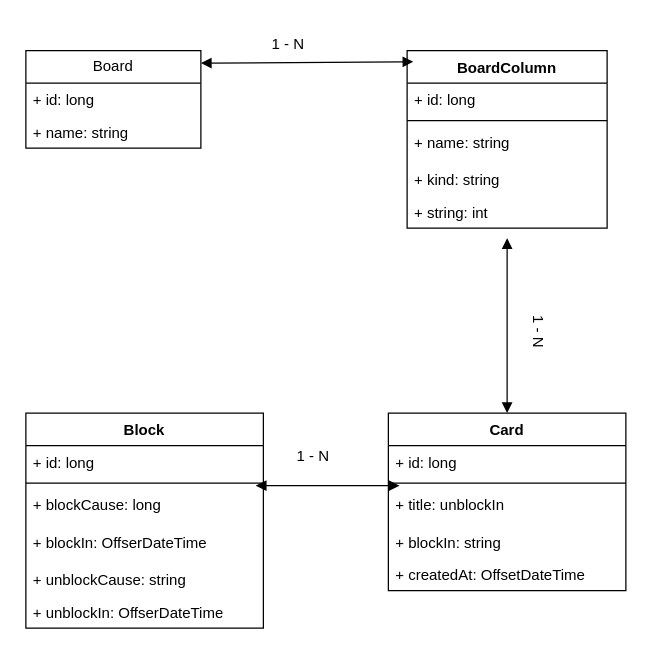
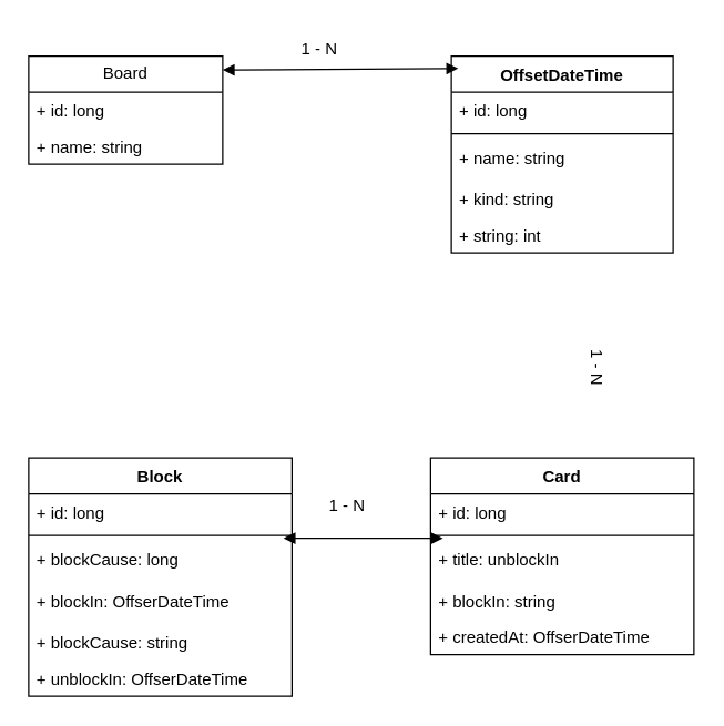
  <mxCell id="0" />
  <mxCell id="1" parent="0" />
  <mxCell id="2" value="Board" style="swimlane;fontStyle=0;childLayout=stackLayout;horizontal=1;startSize=26;fillColor=none;horizontalStack=0;resizeParent=1;resizeParentMax=0;resizeLast=0;collapsible=1;marginBottom=0;whiteSpace=wrap;html=1;" vertex="1" parent="1"><mxGeometry x="20" y="40" width="140" height="78" as="geometry" /></mxCell>
  <mxCell id="3" value="+ id: long&lt;div&gt;&lt;br&gt;&lt;/div&gt;" style="text;strokeColor=none;fillColor=none;align=left;verticalAlign=top;spacingLeft=4;spacingRight=4;overflow=hidden;rotatable=0;points=[[0,0.5],[1,0.5]];portConstraint=eastwest;whiteSpace=wrap;html=1;" vertex="1" parent="2"><mxGeometry y="26" width="140" height="26" as="geometry" /></mxCell>
  <mxCell id="4" value="+ name: string" style="text;strokeColor=none;fillColor=none;align=left;verticalAlign=top;spacingLeft=4;spacingRight=4;overflow=hidden;rotatable=0;points=[[0,0.5],[1,0.5]];portConstraint=eastwest;whiteSpace=wrap;html=1;" vertex="1" parent="2"><mxGeometry y="52" width="140" height="26" as="geometry" /></mxCell>
- <mxCell id="5" value="BoardColumn" style="swimlane;fontStyle=1;align=center;verticalAlign=top;childLayout=stackLayout;horizontal=1;startSize=26;horizontalStack=0;resizeParent=1;resizeParentMax=0;resizeLast=0;collapsible=1;marginBottom=0;whiteSpace=wrap;html=1;" vertex="1" parent="1"><mxGeometry x="325" y="40" width="160" height="142" as="geometry" /></mxCell>
+ <mxCell id="5" value="OffsetDateTime" style="swimlane;fontStyle=1;align=center;verticalAlign=top;childLayout=stackLayout;horizontal=1;startSize=26;horizontalStack=0;resizeParent=1;resizeParentMax=0;resizeLast=0;collapsible=1;marginBottom=0;whiteSpace=wrap;html=1;" vertex="1" parent="1"><mxGeometry x="325" y="40" width="160" height="142" as="geometry" /></mxCell>
  <mxCell id="6" value="+ id: long&lt;div&gt;&lt;br&gt;&lt;/div&gt;" style="text;strokeColor=none;fillColor=none;align=left;verticalAlign=top;spacingLeft=4;spacingRight=4;overflow=hidden;rotatable=0;points=[[0,0.5],[1,0.5]];portConstraint=eastwest;whiteSpace=wrap;html=1;" vertex="1" parent="5"><mxGeometry y="26" width="160" height="26" as="geometry" /></mxCell>
  <mxCell id="7" value="" style="line;strokeWidth=1;fillColor=none;align=left;verticalAlign=middle;spacingTop=-1;spacingLeft=3;spacingRight=3;rotatable=0;labelPosition=right;points=[];portConstraint=eastwest;strokeColor=inherit;" vertex="1" parent="5"><mxGeometry y="52" width="160" height="8" as="geometry" /></mxCell>
  <mxCell id="8" value="+ name: string" style="text;strokeColor=none;fillColor=none;align=left;verticalAlign=top;spacingLeft=4;spacingRight=4;overflow=hidden;rotatable=0;points=[[0,0.5],[1,0.5]];portConstraint=eastwest;whiteSpace=wrap;html=1;" vertex="1" parent="5"><mxGeometry y="60" width="160" height="30" as="geometry" /></mxCell>
  <mxCell id="9" value="&lt;div&gt;+ kind: string&lt;/div&gt;" style="text;strokeColor=none;fillColor=none;align=left;verticalAlign=top;spacingLeft=4;spacingRight=4;overflow=hidden;rotatable=0;points=[[0,0.5],[1,0.5]];portConstraint=eastwest;whiteSpace=wrap;html=1;" vertex="1" parent="5"><mxGeometry y="90" width="160" height="26" as="geometry" /></mxCell>
  <mxCell id="10" value="&lt;div&gt;+ string: int&lt;/div&gt;" style="text;strokeColor=none;fillColor=none;align=left;verticalAlign=top;spacingLeft=4;spacingRight=4;overflow=hidden;rotatable=0;points=[[0,0.5],[1,0.5]];portConstraint=eastwest;whiteSpace=wrap;html=1;" vertex="1" parent="5"><mxGeometry y="116" width="160" height="26" as="geometry" /></mxCell>
  <mxCell id="11" value="" style="endArrow=block;startArrow=block;endFill=1;startFill=1;html=1;rounded=0;entryX=0.031;entryY=0.063;entryDx=0;entryDy=0;entryPerimeter=0;" edge="1" parent="1" target="5"><mxGeometry width="160" relative="1" as="geometry"><mxPoint x="160" y="50" as="sourcePoint" /><mxPoint x="320" y="50" as="targetPoint" /></mxGeometry></mxCell>
  <mxCell id="12" value="&lt;div style=&quot;text-align: left;&quot;&gt;&lt;span style=&quot;background-color: transparent; color: light-dark(rgb(0, 0, 0), rgb(255, 255, 255));&quot;&gt;1 - N&lt;/span&gt;&lt;/div&gt;" style="text;html=1;align=center;verticalAlign=middle;whiteSpace=wrap;rounded=0;" vertex="1" parent="1"><mxGeometry x="200" y="20" width="60" height="30" as="geometry" /></mxCell>
  <mxCell id="13" value="Card" style="swimlane;fontStyle=1;align=center;verticalAlign=top;childLayout=stackLayout;horizontal=1;startSize=26;horizontalStack=0;resizeParent=1;resizeParentMax=0;resizeLast=0;collapsible=1;marginBottom=0;whiteSpace=wrap;html=1;" vertex="1" parent="1"><mxGeometry x="310" y="330" width="190" height="142" as="geometry" /></mxCell>
  <mxCell id="14" value="+ id: long&lt;div&gt;&lt;br&gt;&lt;/div&gt;" style="text;strokeColor=none;fillColor=none;align=left;verticalAlign=top;spacingLeft=4;spacingRight=4;overflow=hidden;rotatable=0;points=[[0,0.5],[1,0.5]];portConstraint=eastwest;whiteSpace=wrap;html=1;" vertex="1" parent="13"><mxGeometry y="26" width="190" height="26" as="geometry" /></mxCell>
  <mxCell id="15" value="" style="line;strokeWidth=1;fillColor=none;align=left;verticalAlign=middle;spacingTop=-1;spacingLeft=3;spacingRight=3;rotatable=0;labelPosition=right;points=[];portConstraint=eastwest;strokeColor=inherit;" vertex="1" parent="13"><mxGeometry y="52" width="190" height="8" as="geometry" /></mxCell>
  <mxCell id="16" value="+ title: unblockIn" style="text;strokeColor=none;fillColor=none;align=left;verticalAlign=top;spacingLeft=4;spacingRight=4;overflow=hidden;rotatable=0;points=[[0,0.5],[1,0.5]];portConstraint=eastwest;whiteSpace=wrap;html=1;" vertex="1" parent="13"><mxGeometry y="60" width="190" height="30" as="geometry" /></mxCell>
  <mxCell id="17" value="&lt;div&gt;+ blockIn: string&lt;/div&gt;" style="text;strokeColor=none;fillColor=none;align=left;verticalAlign=top;spacingLeft=4;spacingRight=4;overflow=hidden;rotatable=0;points=[[0,0.5],[1,0.5]];portConstraint=eastwest;whiteSpace=wrap;html=1;" vertex="1" parent="13"><mxGeometry y="90" width="190" height="26" as="geometry" /></mxCell>
- <mxCell id="18" value="&lt;div&gt;+ createdAt: OffsetDateTime&lt;/div&gt;" style="text;strokeColor=none;fillColor=none;align=left;verticalAlign=top;spacingLeft=4;spacingRight=4;overflow=hidden;rotatable=0;points=[[0,0.5],[1,0.5]];portConstraint=eastwest;whiteSpace=wrap;html=1;" vertex="1" parent="13"><mxGeometry y="116" width="190" height="26" as="geometry" /></mxCell>
- <mxCell id="19" value="" style="endArrow=block;startArrow=block;endFill=1;startFill=1;html=1;rounded=0;exitX=0.5;exitY=1.308;exitDx=0;exitDy=0;exitPerimeter=0;entryX=0.5;entryY=0;entryDx=0;entryDy=0;" edge="1" parent="1" source="10" target="13"><mxGeometry width="160" relative="1" as="geometry"><mxPoint x="400" y="210" as="sourcePoint" /><mxPoint x="400" y="310" as="targetPoint" /></mxGeometry></mxCell>
+ <mxCell id="18" value="&lt;div&gt;+ createdAt: OffserDateTime&lt;/div&gt;" style="text;strokeColor=none;fillColor=none;align=left;verticalAlign=top;spacingLeft=4;spacingRight=4;overflow=hidden;rotatable=0;points=[[0,0.5],[1,0.5]];portConstraint=eastwest;whiteSpace=wrap;html=1;" vertex="1" parent="13"><mxGeometry y="116" width="190" height="26" as="geometry" /></mxCell>
  <mxCell id="20" value="&lt;div style=&quot;text-align: left;&quot;&gt;&lt;span style=&quot;background-color: transparent; color: light-dark(rgb(0, 0, 0), rgb(255, 255, 255));&quot;&gt;1 - N&lt;/span&gt;&lt;/div&gt;" style="text;html=1;align=center;verticalAlign=middle;whiteSpace=wrap;rounded=0;rotation=90;" vertex="1" parent="1"><mxGeometry x="400" y="250" width="60" height="30" as="geometry" /></mxCell>
  <mxCell id="21" value="Block" style="swimlane;fontStyle=1;align=center;verticalAlign=top;childLayout=stackLayout;horizontal=1;startSize=26;horizontalStack=0;resizeParent=1;resizeParentMax=0;resizeLast=0;collapsible=1;marginBottom=0;whiteSpace=wrap;html=1;" vertex="1" parent="1"><mxGeometry x="20" y="330" width="190" height="172" as="geometry" /></mxCell>
  <mxCell id="22" value="+ id: long&lt;div&gt;&lt;br&gt;&lt;/div&gt;" style="text;strokeColor=none;fillColor=none;align=left;verticalAlign=top;spacingLeft=4;spacingRight=4;overflow=hidden;rotatable=0;points=[[0,0.5],[1,0.5]];portConstraint=eastwest;whiteSpace=wrap;html=1;" vertex="1" parent="21"><mxGeometry y="26" width="190" height="26" as="geometry" /></mxCell>
  <mxCell id="23" value="" style="line;strokeWidth=1;fillColor=none;align=left;verticalAlign=middle;spacingTop=-1;spacingLeft=3;spacingRight=3;rotatable=0;labelPosition=right;points=[];portConstraint=eastwest;strokeColor=inherit;" vertex="1" parent="21"><mxGeometry y="52" width="190" height="8" as="geometry" /></mxCell>
  <mxCell id="24" value="+ blockCause: long" style="text;strokeColor=none;fillColor=none;align=left;verticalAlign=top;spacingLeft=4;spacingRight=4;overflow=hidden;rotatable=0;points=[[0,0.5],[1,0.5]];portConstraint=eastwest;whiteSpace=wrap;html=1;" vertex="1" parent="21"><mxGeometry y="60" width="190" height="30" as="geometry" /></mxCell>
  <mxCell id="25" value="+ blockIn: OffserDateTime" style="text;strokeColor=none;fillColor=none;align=left;verticalAlign=top;spacingLeft=4;spacingRight=4;overflow=hidden;rotatable=0;points=[[0,0.5],[1,0.5]];portConstraint=eastwest;whiteSpace=wrap;html=1;" vertex="1" parent="21"><mxGeometry y="90" width="190" height="30" as="geometry" /></mxCell>
- <mxCell id="26" value="&lt;div&gt;+ unblockCause: string&lt;/div&gt;" style="text;strokeColor=none;fillColor=none;align=left;verticalAlign=top;spacingLeft=4;spacingRight=4;overflow=hidden;rotatable=0;points=[[0,0.5],[1,0.5]];portConstraint=eastwest;whiteSpace=wrap;html=1;" vertex="1" parent="21"><mxGeometry y="120" width="190" height="26" as="geometry" /></mxCell>
+ <mxCell id="26" value="&lt;div&gt;+ blockCause: string&lt;/div&gt;" style="text;strokeColor=none;fillColor=none;align=left;verticalAlign=top;spacingLeft=4;spacingRight=4;overflow=hidden;rotatable=0;points=[[0,0.5],[1,0.5]];portConstraint=eastwest;whiteSpace=wrap;html=1;" vertex="1" parent="21"><mxGeometry y="120" width="190" height="26" as="geometry" /></mxCell>
  <mxCell id="27" value="+ unblockIn: OffserDateTime" style="text;strokeColor=none;fillColor=none;align=left;verticalAlign=top;spacingLeft=4;spacingRight=4;overflow=hidden;rotatable=0;points=[[0,0.5],[1,0.5]];portConstraint=eastwest;whiteSpace=wrap;html=1;" vertex="1" parent="21"><mxGeometry y="146" width="190" height="26" as="geometry" /></mxCell>
  <mxCell id="28" value="" style="endArrow=block;startArrow=block;endFill=1;startFill=1;html=1;rounded=0;entryX=0.047;entryY=0.75;entryDx=0;entryDy=0;entryPerimeter=0;exitX=0.968;exitY=0.75;exitDx=0;exitDy=0;exitPerimeter=0;" edge="1" parent="1" source="23" target="15"><mxGeometry width="160" relative="1" as="geometry"><mxPoint x="210" y="386" as="sourcePoint" /><mxPoint x="310" y="387.5" as="targetPoint" /></mxGeometry></mxCell>
  <mxCell id="29" value="&lt;div style=&quot;text-align: left;&quot;&gt;&lt;span style=&quot;background-color: transparent; color: light-dark(rgb(0, 0, 0), rgb(255, 255, 255));&quot;&gt;1 - N&lt;/span&gt;&lt;/div&gt;" style="text;html=1;align=center;verticalAlign=middle;whiteSpace=wrap;rounded=0;" vertex="1" parent="1"><mxGeometry x="220" y="350" width="60" height="30" as="geometry" /></mxCell>
